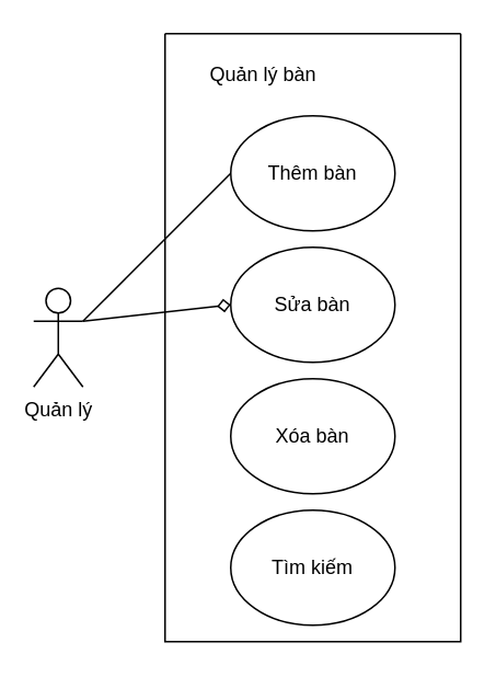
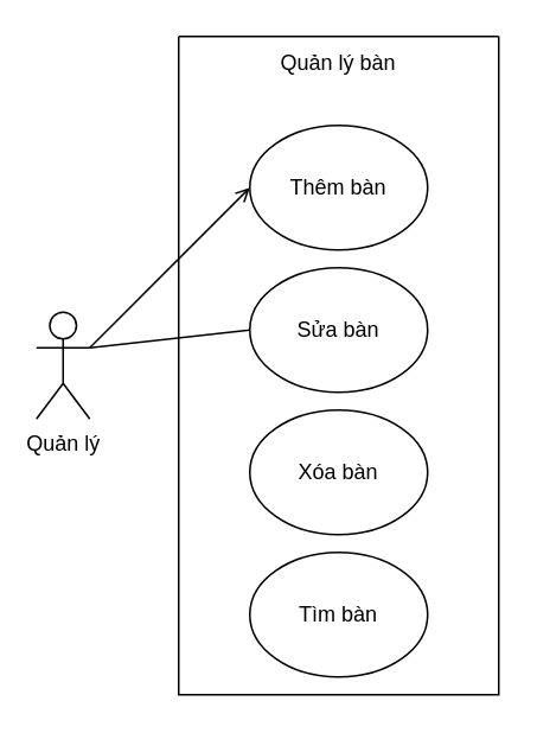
  <mxCell id="0" />
  <mxCell id="1" parent="0" />
  <mxCell id="2" value="" style="swimlane;startSize=0;" parent="1" vertex="1"><mxGeometry x="100" y="20" width="180" height="370" as="geometry" /></mxCell>
  <mxCell id="3" value="Thêm bàn" style="ellipse;whiteSpace=wrap;html=1;" parent="2" vertex="1"><mxGeometry x="40" y="50" width="100" height="70" as="geometry" /></mxCell>
  <mxCell id="4" value="Xóa bàn" style="ellipse;whiteSpace=wrap;html=1;" parent="2" vertex="1"><mxGeometry x="40" y="210" width="100" height="70" as="geometry" /></mxCell>
  <mxCell id="5" value="Sửa bàn" style="ellipse;whiteSpace=wrap;html=1;" parent="2" vertex="1"><mxGeometry x="40" y="130" width="100" height="70" as="geometry" /></mxCell>
- <mxCell id="6" value="Tìm kiếm" style="ellipse;whiteSpace=wrap;html=1;" parent="2" vertex="1"><mxGeometry x="40" y="290" width="100" height="70" as="geometry" /></mxCell>
- <mxCell id="7" value="Quản lý bàn" style="text;html=1;strokeColor=none;fillColor=none;align=center;verticalAlign=middle;whiteSpace=wrap;rounded=0;" vertex="1" parent="2"><mxGeometry x="20" y="10" width="80" height="30" as="geometry" /></mxCell>
- <mxCell id="8" style="rounded=0;orthogonalLoop=1;jettySize=auto;html=1;exitX=1;exitY=0.333;exitDx=0;exitDy=0;exitPerimeter=0;entryX=0;entryY=0.5;entryDx=0;entryDy=0;endArrow=none;endFill=0;" parent="1" source="10" target="3" edge="1"><mxGeometry relative="1" as="geometry" /></mxCell>
- <mxCell id="9" style="rounded=0;orthogonalLoop=1;jettySize=auto;html=1;exitX=1;exitY=0.333;exitDx=0;exitDy=0;exitPerimeter=0;entryX=0;entryY=0.5;entryDx=0;entryDy=0;endArrow=diamond;endFill=0;" parent="1" source="10" target="5" edge="1"><mxGeometry relative="1" as="geometry" /></mxCell>
+ <mxCell id="6" value="Tìm bàn" style="ellipse;whiteSpace=wrap;html=1;" parent="2" vertex="1"><mxGeometry x="40" y="290" width="100" height="70" as="geometry" /></mxCell>
+ <mxCell id="7" value="Quản lý bàn" style="text;html=1;strokeColor=none;fillColor=none;align=center;verticalAlign=middle;whiteSpace=wrap;rounded=0;" vertex="1" parent="2"><mxGeometry x="50" width="80" height="30" as="geometry" /></mxCell>
+ <mxCell id="8" style="rounded=0;orthogonalLoop=1;jettySize=auto;html=1;exitX=1;exitY=0.333;exitDx=0;exitDy=0;exitPerimeter=0;entryX=0;entryY=0.5;entryDx=0;entryDy=0;endArrow=open;endFill=0;" parent="1" source="10" target="3" edge="1"><mxGeometry relative="1" as="geometry" /></mxCell>
+ <mxCell id="9" style="rounded=0;orthogonalLoop=1;jettySize=auto;html=1;exitX=1;exitY=0.333;exitDx=0;exitDy=0;exitPerimeter=0;entryX=0;entryY=0.5;entryDx=0;entryDy=0;endArrow=none;endFill=0;" parent="1" source="10" target="5" edge="1"><mxGeometry relative="1" as="geometry" /></mxCell>
  <mxCell id="10" value="Quản lý" style="shape=umlActor;verticalLabelPosition=bottom;verticalAlign=top;html=1;outlineConnect=0;" parent="1" vertex="1"><mxGeometry x="20" y="175" width="30" height="60" as="geometry" /></mxCell>
